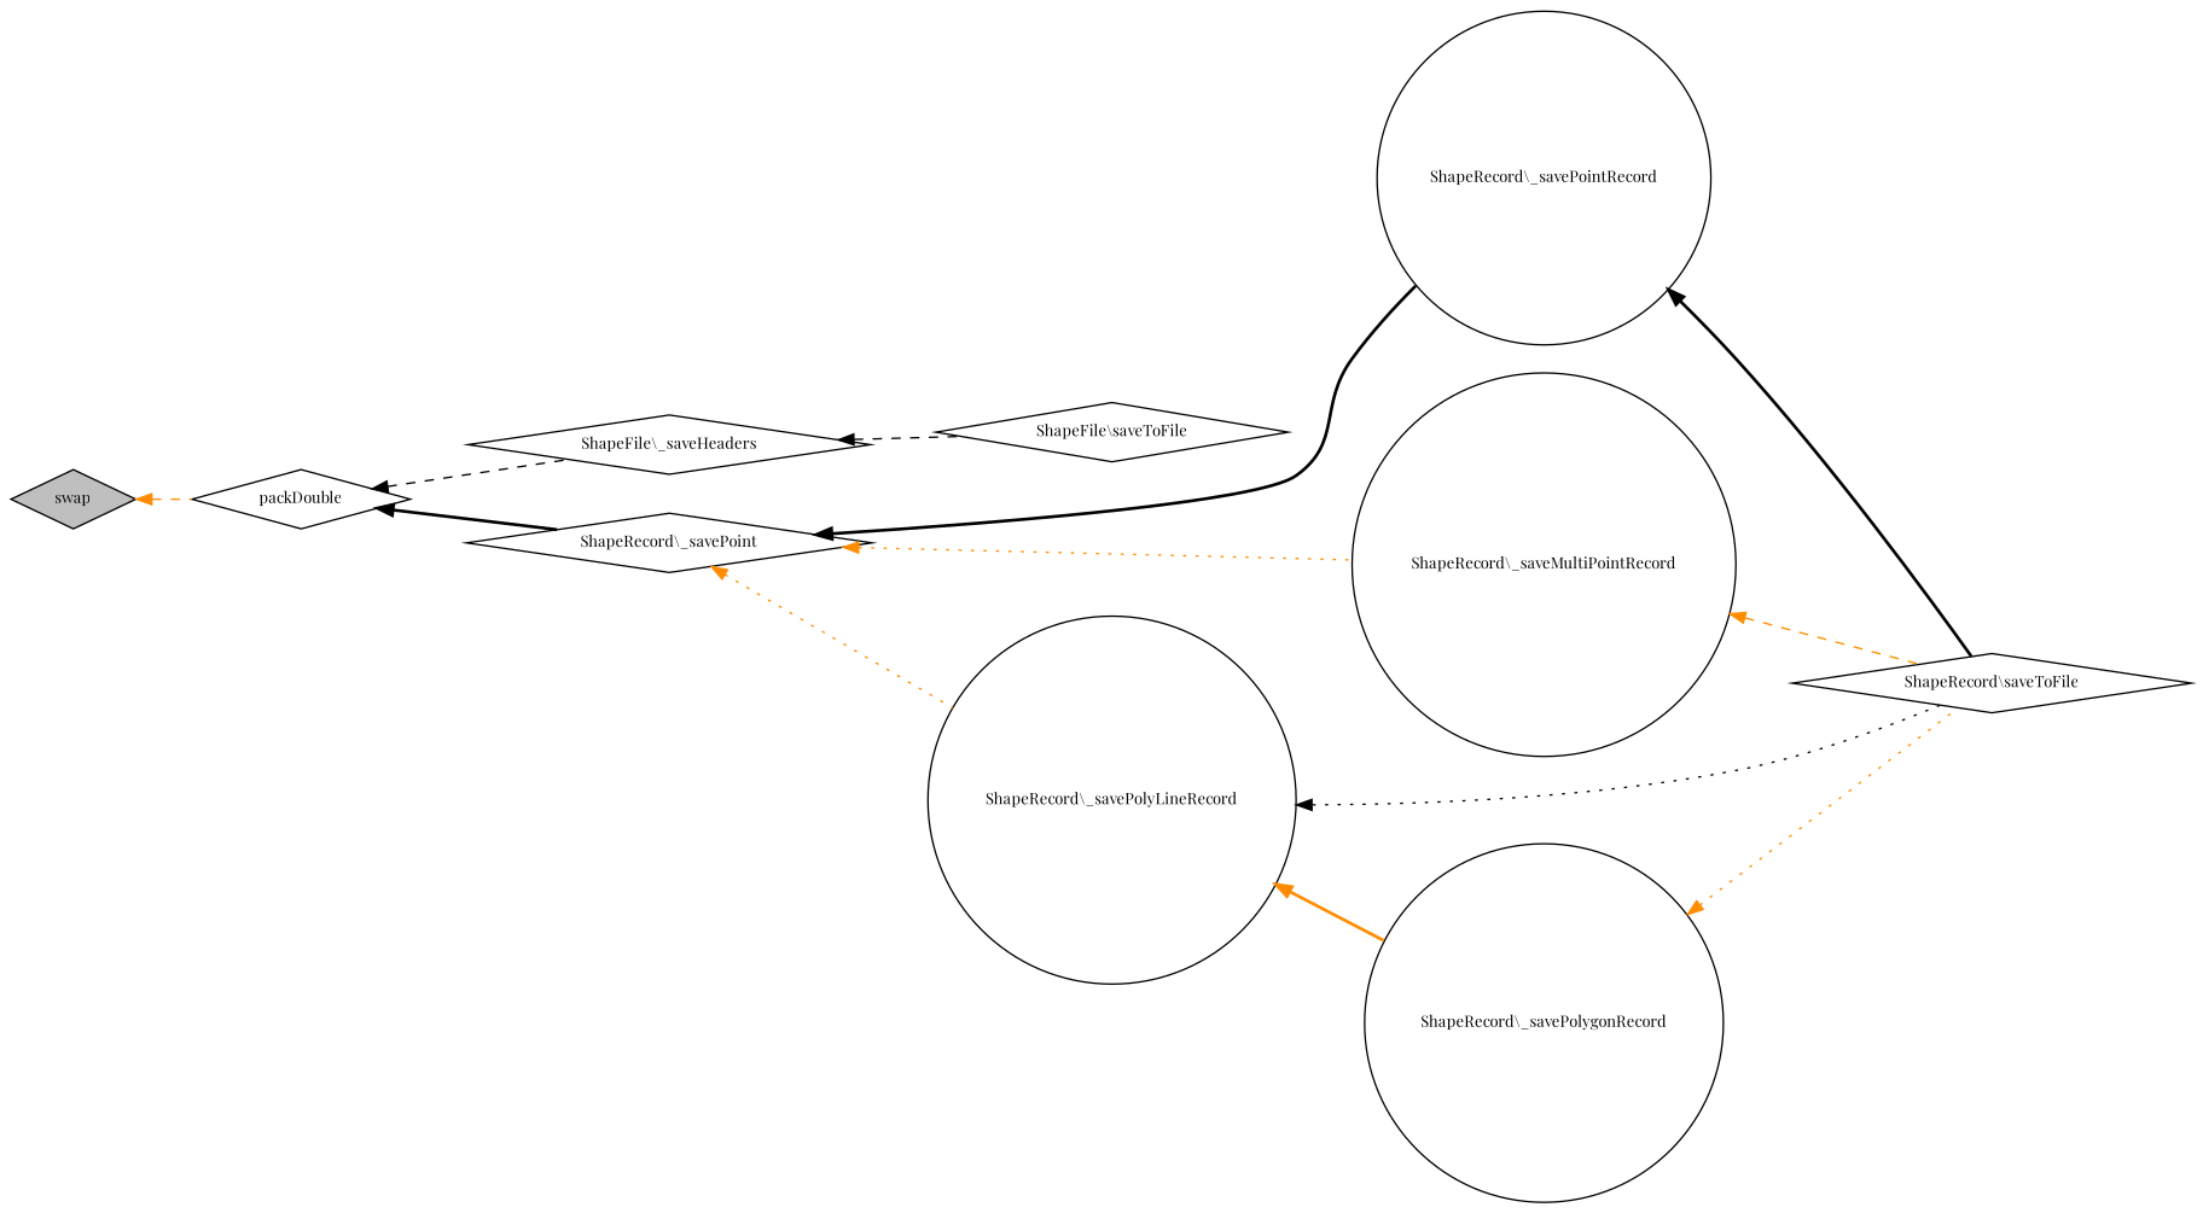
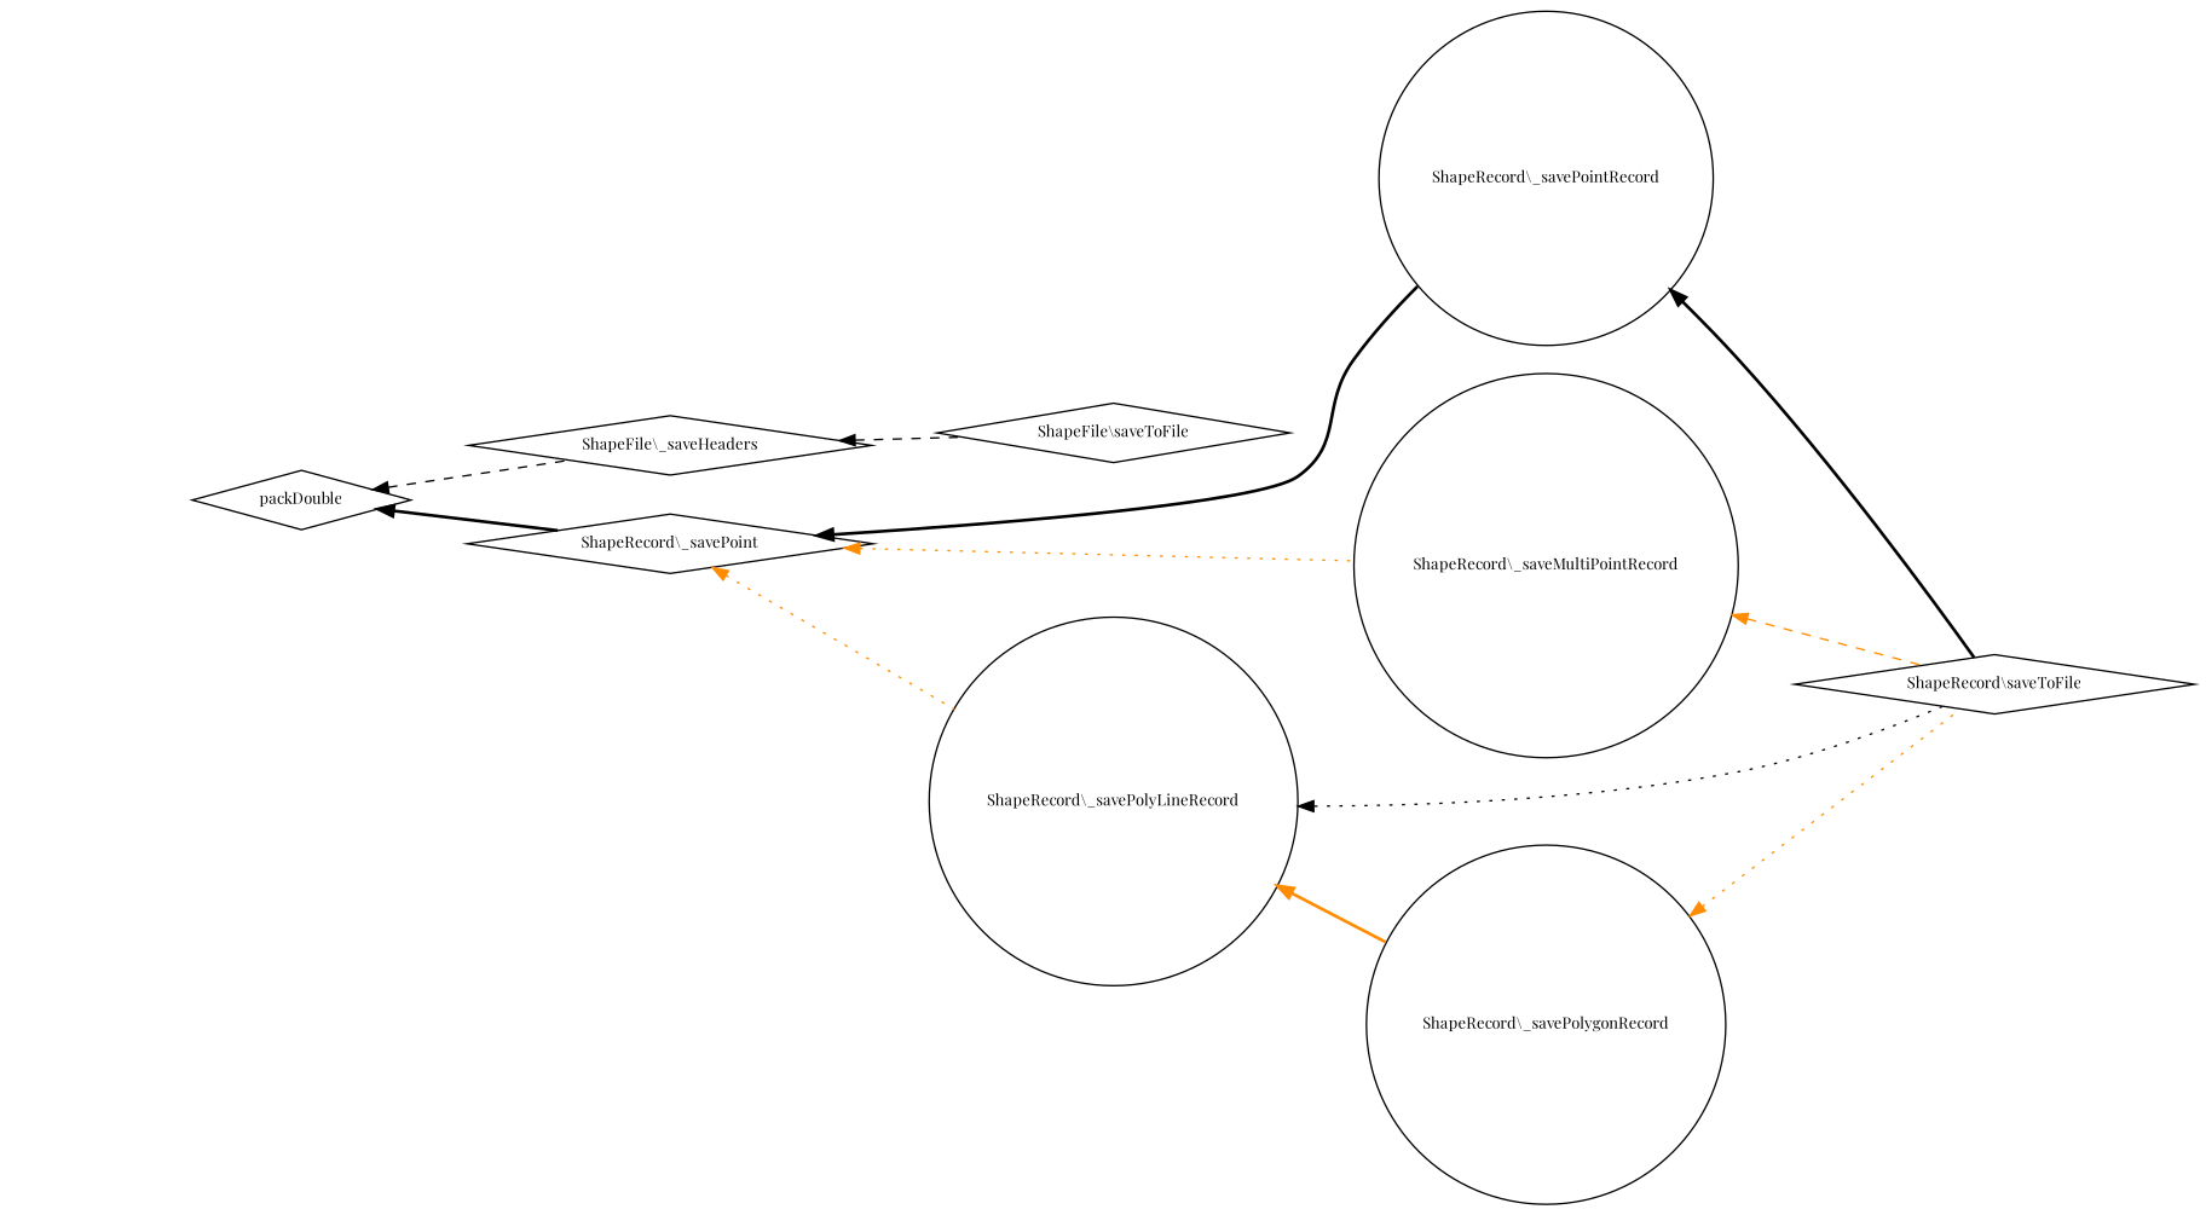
  digraph {
    rankdir=LR
    fontname="Playfair Display"
    node [color=black fillcolor=white fontname="Playfair Display" fontsize=10 shape=diamond style=filled]
    edge [color=darkorange dir=back fontname="Playfair Display" fontsize=10 labelfontname=Helvetica labelfontsize=10 style=dashed]
-   n1 [fillcolor=grey75 fontcolor=black height=0.2 label=swap width=0.4]
    n2 [height=0.2 label=packDouble width=0.4]
    n3 [height=0.2 label="ShapeFile\\_saveHeaders" width=0.4]
    n4 [height=0.2 label="ShapeRecord\\_savePoint" width=0.4]
    n5 [height=0.2 label="ShapeFile\\saveToFile" width=0.4]
    n6 [height=0.2 label="ShapeRecord\\_savePointRecord" shape=circle width=0.4]
    n7 [height=0.2 label="ShapeRecord\\_saveMultiPointRecord" shape=circle width=0.4]
    n8 [height=0.2 label="ShapeRecord\\_savePolyLineRecord" shape=circle width=0.4]
    n9 [height=0.2 label="ShapeRecord\\saveToFile" width=0.4]
    n10 [height=0.2 label="ShapeRecord\\_savePolygonRecord" shape=circle width=0.4]
-   n1 -> n2
    n2 -> n3 [color=black]
    n2 -> n4 [color=black style=bold]
    n3 -> n5 [color=black]
    n4 -> n6 [color=black style=bold]
    n4 -> n7 [style=dotted]
    n4 -> n8 [style=dotted]
    n6 -> n9 [color=black style=bold]
    n7 -> n9
    n8 -> n9 [color=black style=dotted]
    n8 -> n10 [style=bold]
    n10 -> n9 [style=dotted]
  }
